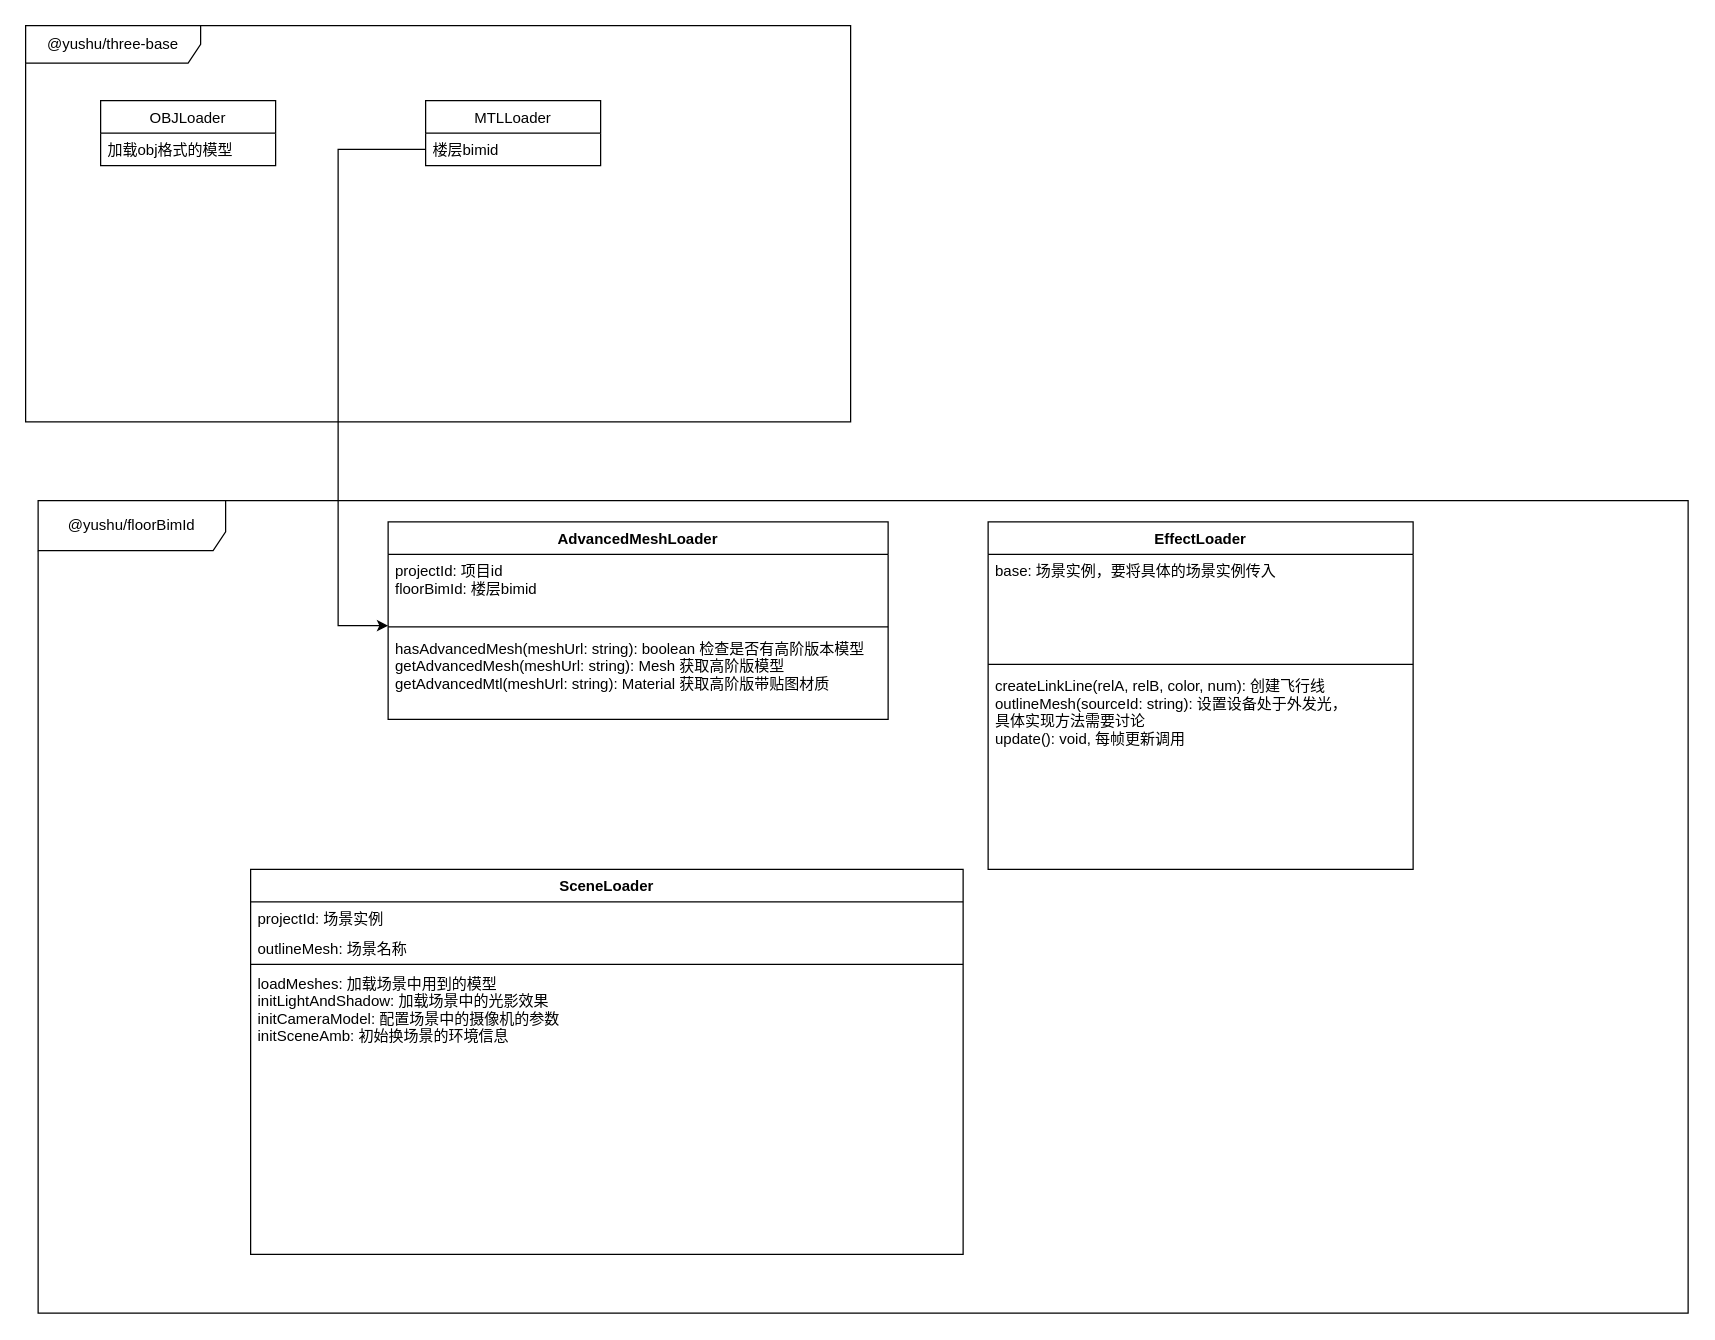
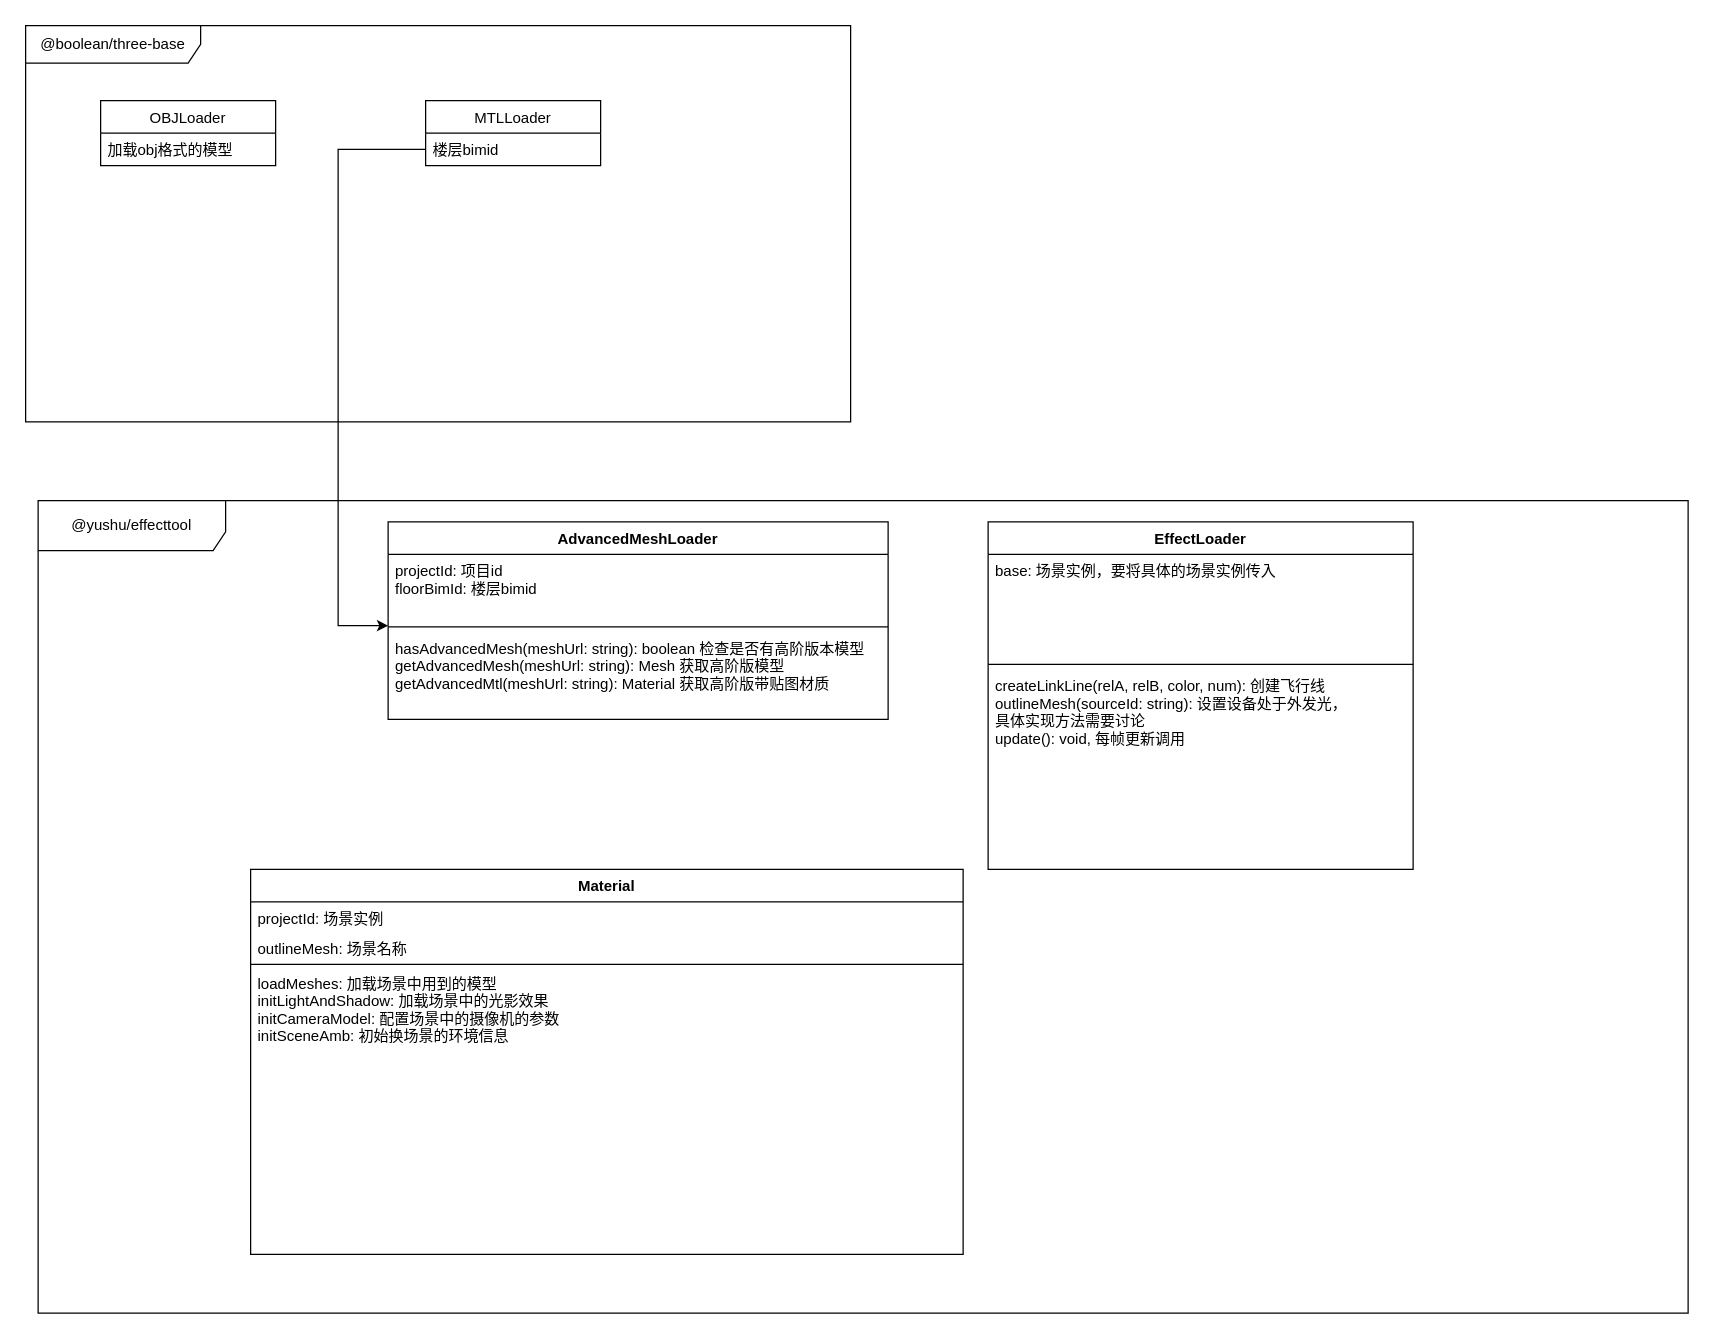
  <mxCell id="0" />
  <mxCell id="1" parent="0" />
- <mxCell id="2" value="@yushu/floorBimId" style="shape=umlFrame;whiteSpace=wrap;html=1;shadow=0;width=150;height=40;" vertex="1" parent="1"><mxGeometry x="30" y="400" width="1320" height="650" as="geometry" /></mxCell>
- <mxCell id="3" value="@yushu/three-base" style="shape=umlFrame;whiteSpace=wrap;html=1;width=140;height=30;shadow=0;" vertex="1" parent="1"><mxGeometry x="20" y="20" width="660" height="317" as="geometry" /></mxCell>
+ <mxCell id="2" value="@yushu/effecttool" style="shape=umlFrame;whiteSpace=wrap;html=1;shadow=0;width=150;height=40;" vertex="1" parent="1"><mxGeometry x="30" y="400" width="1320" height="650" as="geometry" /></mxCell>
+ <mxCell id="3" value="@boolean/three-base" style="shape=umlFrame;whiteSpace=wrap;html=1;width=140;height=30;shadow=0;" vertex="1" parent="1"><mxGeometry x="20" y="20" width="660" height="317" as="geometry" /></mxCell>
  <mxCell id="4" value="AdvancedMeshLoader" style="swimlane;fontStyle=1;align=center;verticalAlign=top;childLayout=stackLayout;horizontal=1;startSize=26;horizontalStack=0;resizeParent=1;resizeParentMax=0;resizeLast=0;collapsible=1;marginBottom=0;" vertex="1" parent="1"><mxGeometry x="310" y="417" width="400" height="158" as="geometry" /></mxCell>
  <mxCell id="5" value="projectId: 项目id&#10;floorBimId: 楼层bimid&#10;" style="text;strokeColor=none;fillColor=none;align=left;verticalAlign=top;spacingLeft=4;spacingRight=4;overflow=hidden;rotatable=0;points=[[0,0.5],[1,0.5]];portConstraint=eastwest;" vertex="1" parent="4"><mxGeometry y="26" width="400" height="54" as="geometry" /></mxCell>
  <mxCell id="6" value="" style="line;strokeWidth=1;fillColor=none;align=left;verticalAlign=middle;spacingTop=-1;spacingLeft=3;spacingRight=3;rotatable=0;labelPosition=right;points=[];portConstraint=eastwest;strokeColor=inherit;" vertex="1" parent="4"><mxGeometry y="80" width="400" height="8" as="geometry" /></mxCell>
  <mxCell id="7" value="hasAdvancedMesh(meshUrl: string): boolean 检查是否有高阶版本模型&#10;getAdvancedMesh(meshUrl: string): Mesh 获取高阶版模型&#10;getAdvancedMtl(meshUrl: string): Material 获取高阶版带贴图材质&#10;" style="text;strokeColor=none;fillColor=none;align=left;verticalAlign=top;spacingLeft=4;spacingRight=4;overflow=hidden;rotatable=0;points=[[0,0.5],[1,0.5]];portConstraint=eastwest;" vertex="1" parent="4"><mxGeometry y="88" width="400" height="70" as="geometry" /></mxCell>
  <mxCell id="8" value="OBJLoader" style="swimlane;fontStyle=0;childLayout=stackLayout;horizontal=1;startSize=26;fillColor=none;horizontalStack=0;resizeParent=1;resizeParentMax=0;resizeLast=0;collapsible=1;marginBottom=0;shadow=0;" vertex="1" parent="1"><mxGeometry x="80" y="80" width="140" height="52" as="geometry" /></mxCell>
  <mxCell id="9" value="加载obj格式的模型" style="text;strokeColor=none;fillColor=none;align=left;verticalAlign=top;spacingLeft=4;spacingRight=4;overflow=hidden;rotatable=0;points=[[0,0.5],[1,0.5]];portConstraint=eastwest;shadow=0;" vertex="1" parent="8"><mxGeometry y="26" width="140" height="26" as="geometry" /></mxCell>
  <mxCell id="10" value="MTLLoader" style="swimlane;fontStyle=0;childLayout=stackLayout;horizontal=1;startSize=26;fillColor=none;horizontalStack=0;resizeParent=1;resizeParentMax=0;resizeLast=0;collapsible=1;marginBottom=0;shadow=0;" vertex="1" parent="1"><mxGeometry x="340" y="80" width="140" height="52" as="geometry" /></mxCell>
  <mxCell id="11" value="楼层bimid" style="text;strokeColor=none;fillColor=none;align=left;verticalAlign=top;spacingLeft=4;spacingRight=4;overflow=hidden;rotatable=0;points=[[0,0.5],[1,0.5]];portConstraint=eastwest;shadow=0;" vertex="1" parent="10"><mxGeometry y="26" width="140" height="26" as="geometry" /></mxCell>
  <mxCell id="12" style="edgeStyle=orthogonalEdgeStyle;rounded=0;orthogonalLoop=1;jettySize=auto;html=1;exitX=0;exitY=0.5;exitDx=0;exitDy=0;" edge="1" parent="1" source="11"><mxGeometry relative="1" as="geometry"><mxPoint x="310" y="500" as="targetPoint" /><Array as="points"><mxPoint x="270" y="119" /><mxPoint x="270" y="500" /></Array></mxGeometry></mxCell>
  <mxCell id="13" value="EffectLoader" style="swimlane;fontStyle=1;align=center;verticalAlign=top;childLayout=stackLayout;horizontal=1;startSize=26;horizontalStack=0;resizeParent=1;resizeParentMax=0;resizeLast=0;collapsible=1;marginBottom=0;shadow=0;" vertex="1" parent="1"><mxGeometry x="790" y="417" width="340" height="278" as="geometry" /></mxCell>
  <mxCell id="14" value="base: 场景实例，要将具体的场景实例传入&#10;" style="text;strokeColor=none;fillColor=none;align=left;verticalAlign=top;spacingLeft=4;spacingRight=4;overflow=hidden;rotatable=0;points=[[0,0.5],[1,0.5]];portConstraint=eastwest;shadow=0;" vertex="1" parent="13"><mxGeometry y="26" width="340" height="84" as="geometry" /></mxCell>
  <mxCell id="15" value="" style="line;strokeWidth=1;fillColor=none;align=left;verticalAlign=middle;spacingTop=-1;spacingLeft=3;spacingRight=3;rotatable=0;labelPosition=right;points=[];portConstraint=eastwest;strokeColor=inherit;shadow=0;" vertex="1" parent="13"><mxGeometry y="110" width="340" height="8" as="geometry" /></mxCell>
  <mxCell id="16" value="createLinkLine(relA, relB, color, num): 创建飞行线&#10;outlineMesh(sourceId: string): 设置设备处于外发光，&#10;具体实现方法需要讨论&#10;update(): void, 每帧更新调用" style="text;strokeColor=none;fillColor=none;align=left;verticalAlign=top;spacingLeft=4;spacingRight=4;overflow=hidden;rotatable=0;points=[[0,0.5],[1,0.5]];portConstraint=eastwest;shadow=0;" vertex="1" parent="13"><mxGeometry y="118" width="340" height="160" as="geometry" /></mxCell>
- <mxCell id="17" value="SceneLoader" style="swimlane;fontStyle=1;align=center;verticalAlign=top;childLayout=stackLayout;horizontal=1;startSize=26;horizontalStack=0;resizeParent=1;resizeParentMax=0;resizeLast=0;collapsible=1;marginBottom=0;shadow=0;" vertex="1" parent="1"><mxGeometry x="200" y="695" width="570" height="308" as="geometry" /></mxCell>
+ <mxCell id="17" value="Material" style="swimlane;fontStyle=1;align=center;verticalAlign=top;childLayout=stackLayout;horizontal=1;startSize=26;horizontalStack=0;resizeParent=1;resizeParentMax=0;resizeLast=0;collapsible=1;marginBottom=0;shadow=0;" vertex="1" parent="1"><mxGeometry x="200" y="695" width="570" height="308" as="geometry" /></mxCell>
  <mxCell id="18" value="projectId: 场景实例&#10;" style="text;strokeColor=none;fillColor=none;align=left;verticalAlign=top;spacingLeft=4;spacingRight=4;overflow=hidden;rotatable=0;points=[[0,0.5],[1,0.5]];portConstraint=eastwest;shadow=0;" vertex="1" parent="17"><mxGeometry y="26" width="570" height="24" as="geometry" /></mxCell>
  <mxCell id="19" value="outlineMesh: 场景名称&#10;" style="text;strokeColor=none;fillColor=none;align=left;verticalAlign=top;spacingLeft=4;spacingRight=4;overflow=hidden;rotatable=0;points=[[0,0.5],[1,0.5]];portConstraint=eastwest;shadow=0;" vertex="1" parent="17"><mxGeometry y="50" width="570" height="24" as="geometry" /></mxCell>
  <mxCell id="20" value="" style="line;strokeWidth=1;fillColor=none;align=left;verticalAlign=middle;spacingTop=-1;spacingLeft=3;spacingRight=3;rotatable=0;labelPosition=right;points=[];portConstraint=eastwest;strokeColor=inherit;shadow=0;" vertex="1" parent="17"><mxGeometry y="74" width="570" height="4" as="geometry" /></mxCell>
  <mxCell id="21" value="loadMeshes: 加载场景中用到的模型&#10;initLightAndShadow: 加载场景中的光影效果&#10;initCameraModel: 配置场景中的摄像机的参数&#10;initSceneAmb: 初始换场景的环境信息" style="text;strokeColor=none;fillColor=none;align=left;verticalAlign=top;spacingLeft=4;spacingRight=4;overflow=hidden;rotatable=0;points=[[0,0.5],[1,0.5]];portConstraint=eastwest;shadow=0;" vertex="1" parent="17"><mxGeometry y="78" width="570" height="230" as="geometry" /></mxCell>
